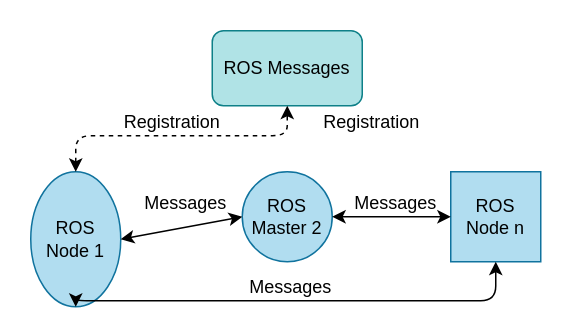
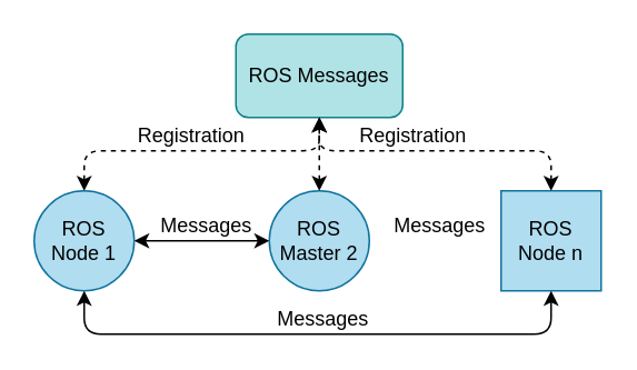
  <mxCell id="0" />
  <mxCell id="1" parent="0" />
  <mxCell id="2" value="ROS Messages" style="rounded=1;whiteSpace=wrap;html=1;fillColor=#b0e3e6;strokeColor=#0e8088;" vertex="1" parent="1"><mxGeometry x="141" y="20" width="100" height="50" as="geometry" /></mxCell>
- <mxCell id="3" value="ROS Node 1" style="ellipse;whiteSpace=wrap;html=1;aspect=fixed;fillColor=#b1ddf0;strokeColor=#10739e;" vertex="1" parent="1"><mxGeometry x="20" y="114" width="60" height="90" as="geometry" /></mxCell>
+ <mxCell id="3" value="ROS Node 1" style="ellipse;whiteSpace=wrap;html=1;aspect=fixed;fillColor=#b1ddf0;strokeColor=#10739e;" vertex="1" parent="1"><mxGeometry x="20" y="114" width="60" height="60" as="geometry" /></mxCell>
  <mxCell id="4" value="ROS Master 2" style="ellipse;whiteSpace=wrap;html=1;aspect=fixed;fillColor=#b1ddf0;strokeColor=#10739e;" vertex="1" parent="1"><mxGeometry x="161" y="114" width="60" height="60" as="geometry" /></mxCell>
  <mxCell id="5" value="ROS Node n" style="whiteSpace=wrap;html=1;aspect=fixed;fillColor=#b1ddf0;strokeColor=#10739e;rounded=0;" vertex="1" parent="1"><mxGeometry x="300" y="114" width="60" height="60" as="geometry" /></mxCell>
  <mxCell id="6" value="" style="endArrow=classic;startArrow=classic;html=1;exitX=0.5;exitY=0;exitDx=0;exitDy=0;entryX=0.5;entryY=1;entryDx=0;entryDy=0;dashed=1;" edge="1" parent="1" source="3" target="2"><mxGeometry width="50" height="50" relative="1" as="geometry"><mxPoint x="-40" y="95" as="sourcePoint" /><mxPoint x="10" y="45" as="targetPoint" /><Array as="points"><mxPoint x="50" y="90" /><mxPoint x="191" y="90" /></Array></mxGeometry></mxCell>
  <mxCell id="7" value="Registration" style="text;html=1;align=center;verticalAlign=middle;resizable=0;points=[];;labelBackgroundColor=#ffffff;" vertex="1" connectable="0" parent="6"><mxGeometry x="-0.294" relative="1" as="geometry"><mxPoint x="22" y="-10" as="offset" /></mxGeometry></mxCell>
+ <mxCell id="8" value="" style="endArrow=classic;startArrow=classic;html=1;exitX=0.5;exitY=0;exitDx=0;exitDy=0;entryX=0.5;entryY=1;entryDx=0;entryDy=0;dashed=1;" edge="1" parent="1" source="5" target="2"><mxGeometry width="50" height="50" relative="1" as="geometry"><mxPoint x="101" y="124" as="sourcePoint" /><mxPoint x="201" y="80" as="targetPoint" /><Array as="points"><mxPoint x="330" y="90" /><mxPoint x="191" y="90" /></Array></mxGeometry></mxCell>
+ <mxCell id="9" value="" style="endArrow=classic;startArrow=classic;html=1;entryX=0.5;entryY=1;entryDx=0;entryDy=0;exitX=0.5;exitY=0;exitDx=0;exitDy=0;dashed=1;" edge="1" parent="1" source="4" target="2"><mxGeometry width="50" height="50" relative="1" as="geometry"><mxPoint x="60" y="360" as="sourcePoint" /><mxPoint x="110" y="310" as="targetPoint" /></mxGeometry></mxCell>
  <mxCell id="10" value="Registration" style="text;html=1;align=center;verticalAlign=middle;resizable=0;points=[];;labelBackgroundColor=#ffffff;" vertex="1" connectable="0" parent="1"><mxGeometry x="224.333" y="90" as="geometry"><mxPoint x="22" y="-10" as="offset" /></mxGeometry></mxCell>
  <mxCell id="11" value="" style="endArrow=classic;startArrow=classic;html=1;entryX=0;entryY=0.5;entryDx=0;entryDy=0;exitX=1;exitY=0.5;exitDx=0;exitDy=0;" edge="1" parent="1" source="3" target="4"><mxGeometry width="50" height="50" relative="1" as="geometry"><mxPoint x="91" y="250" as="sourcePoint" /><mxPoint x="141" y="200" as="targetPoint" /></mxGeometry></mxCell>
- <mxCell id="12" value="" style="endArrow=classic;startArrow=classic;html=1;entryX=0;entryY=0.5;entryDx=0;entryDy=0;exitX=1;exitY=0.5;exitDx=0;exitDy=0;" edge="1" parent="1" source="4" target="5"><mxGeometry width="50" height="50" relative="1" as="geometry"><mxPoint x="240" y="150" as="sourcePoint" /><mxPoint x="280" y="190" as="targetPoint" /></mxGeometry></mxCell>
  <mxCell id="13" value="Messages" style="text;html=1;align=center;verticalAlign=middle;resizable=0;points=[];;labelBackgroundColor=#ffffff;" vertex="1" connectable="0" parent="1"><mxGeometry x="100.143" y="144" as="geometry"><mxPoint x="22" y="-10" as="offset" /></mxGeometry></mxCell>
  <mxCell id="14" value="Messages" style="text;html=1;align=center;verticalAlign=middle;resizable=0;points=[];;labelBackgroundColor=#ffffff;" vertex="1" connectable="0" parent="1"><mxGeometry x="240.143" y="144" as="geometry"><mxPoint x="22" y="-10" as="offset" /></mxGeometry></mxCell>
  <mxCell id="15" value="" style="endArrow=classic;startArrow=classic;html=1;entryX=0.5;entryY=1;entryDx=0;entryDy=0;exitX=0.5;exitY=1;exitDx=0;exitDy=0;" edge="1" parent="1" source="5" target="3"><mxGeometry width="50" height="50" relative="1" as="geometry"><mxPoint x="260" y="190" as="sourcePoint" /><mxPoint x="70" y="200" as="targetPoint" /><Array as="points"><mxPoint x="330" y="200" /><mxPoint x="50" y="200" /></Array></mxGeometry></mxCell>
  <mxCell id="16" value="Messages" style="text;html=1;align=center;verticalAlign=middle;resizable=0;points=[];;labelBackgroundColor=#ffffff;" vertex="1" connectable="0" parent="1"><mxGeometry x="170.143" y="200" as="geometry"><mxPoint x="22" y="-10" as="offset" /></mxGeometry></mxCell>
